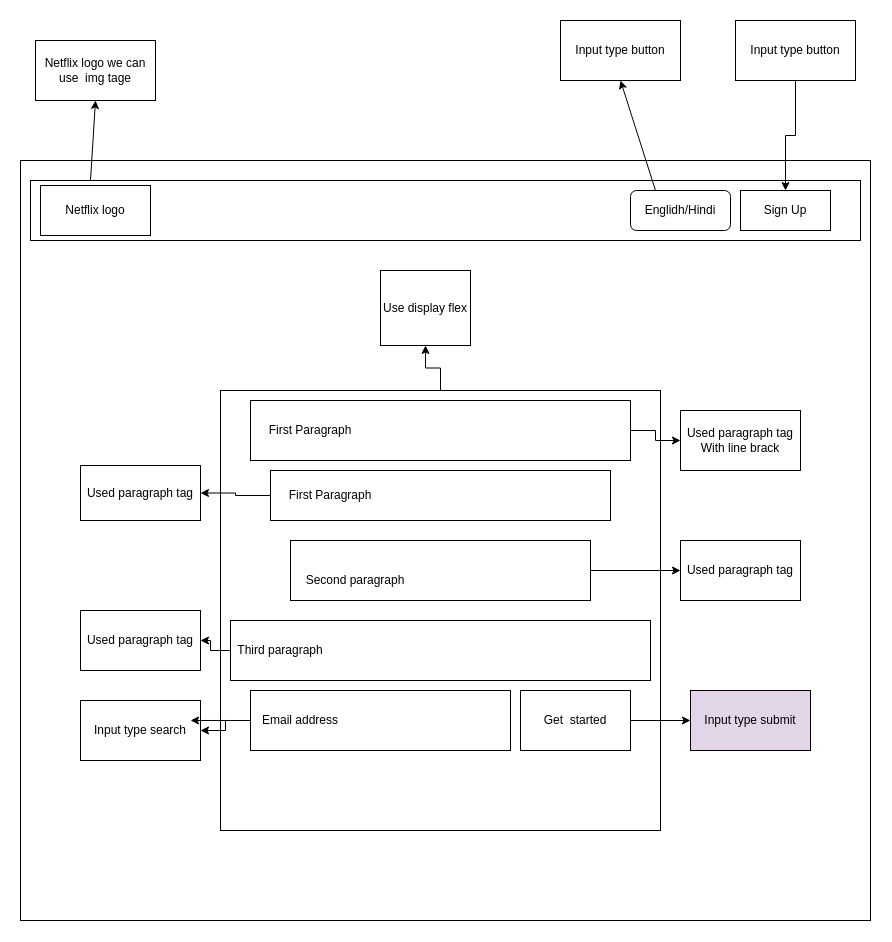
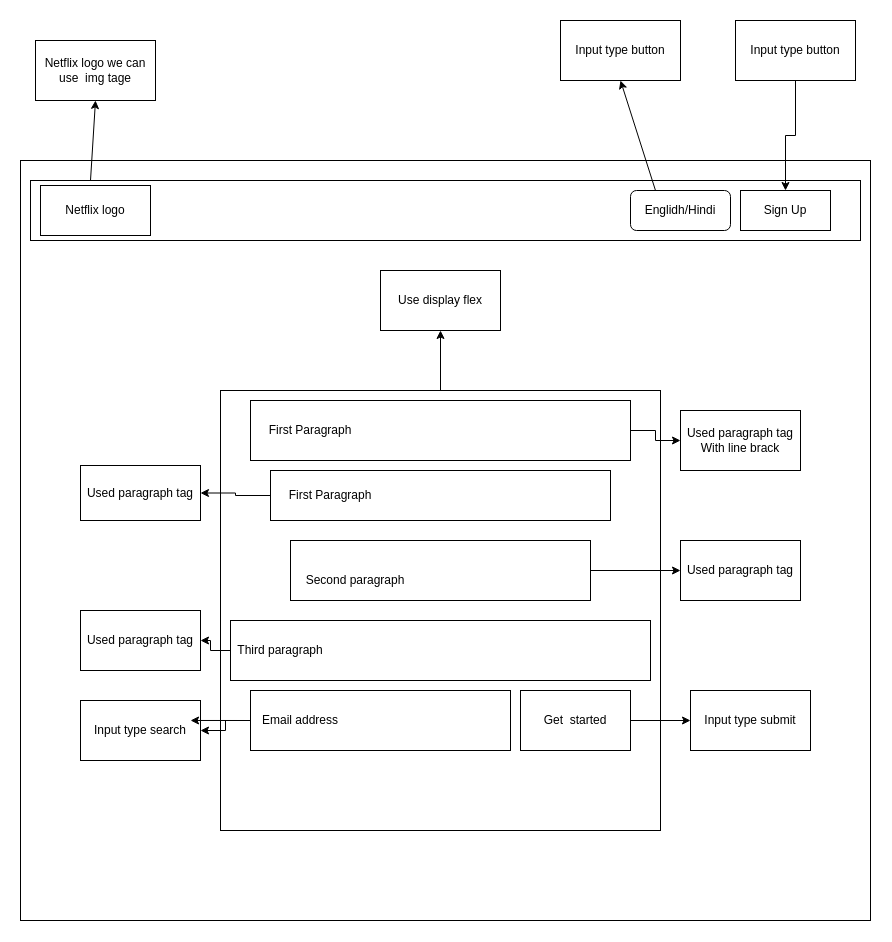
  <mxCell id="0" />
  <mxCell id="1" parent="0" />
  <mxCell id="2" value="" style="rounded=0;whiteSpace=wrap;html=1;" vertex="1" parent="1"><mxGeometry y="160" width="850" height="760" as="geometry" x="20" /></mxCell>
  <mxCell id="3" value="" style="rounded=0;whiteSpace=wrap;html=1;" vertex="1" parent="1"><mxGeometry x="30" y="180" width="830" height="60" as="geometry" /></mxCell>
  <mxCell id="4" value="Englidh/Hindi" style="whiteSpace=wrap;html=1;rounded=1;" vertex="1" parent="1"><mxGeometry x="630" y="190" width="100" height="40" as="geometry" /></mxCell>
  <mxCell id="5" value="Sign Up" style="rounded=0;whiteSpace=wrap;html=1;" vertex="1" parent="1"><mxGeometry x="740" y="190" width="90" height="40" as="geometry" /></mxCell>
  <mxCell id="6" value="Netflix logo" style="rounded=0;whiteSpace=wrap;html=1;" vertex="1" parent="1"><mxGeometry x="40" y="185" width="110" height="50" as="geometry" /></mxCell>
  <mxCell id="7" value="Input type button" style="rounded=0;whiteSpace=wrap;html=1;" vertex="1" parent="1"><mxGeometry x="560" y="20" width="120" height="60" as="geometry" /></mxCell>
  <mxCell id="8" value="" style="edgeStyle=orthogonalEdgeStyle;rounded=0;orthogonalLoop=1;jettySize=auto;html=1;" edge="1" parent="1" source="9" target="5"><mxGeometry relative="1" as="geometry" /></mxCell>
  <mxCell id="9" value="Input type button" style="rounded=0;whiteSpace=wrap;html=1;" vertex="1" parent="1"><mxGeometry x="735" y="20" width="120" height="60" as="geometry" /></mxCell>
  <mxCell id="10" value="" style="endArrow=classic;html=1;entryX=0.5;entryY=1;entryDx=0;entryDy=0;exitX=0.25;exitY=0;exitDx=0;exitDy=0;" edge="1" parent="1" source="4" target="7"><mxGeometry width="50" height="50" relative="1" as="geometry"><mxPoint x="420" y="190" as="sourcePoint" /><mxPoint x="470" y="140" as="targetPoint" /></mxGeometry></mxCell>
  <mxCell id="11" value="Netflix logo we can use&amp;nbsp; img tage" style="rounded=0;whiteSpace=wrap;html=1;" vertex="1" parent="1"><mxGeometry x="35" y="40" width="120" height="60" as="geometry" /></mxCell>
  <mxCell id="12" value="" style="endArrow=classic;html=1;entryX=0.5;entryY=1;entryDx=0;entryDy=0;" edge="1" parent="1" target="11"><mxGeometry width="50" height="50" relative="1" as="geometry"><mxPoint x="90" y="180" as="sourcePoint" /><mxPoint x="140" y="130" as="targetPoint" /></mxGeometry></mxCell>
  <mxCell id="13" value="" style="whiteSpace=wrap;html=1;aspect=fixed;" vertex="1" parent="1"><mxGeometry x="220" y="390" width="440" height="440" as="geometry" /></mxCell>
  <mxCell id="14" value="" style="edgeStyle=orthogonalEdgeStyle;rounded=0;orthogonalLoop=1;jettySize=auto;html=1;" edge="1" parent="1" source="16" target="30"><mxGeometry relative="1" as="geometry" /></mxCell>
  <mxCell id="15" value="" style="edgeStyle=orthogonalEdgeStyle;rounded=0;orthogonalLoop=1;jettySize=auto;html=1;entryX=0.5;entryY=1;entryDx=0;entryDy=0;exitX=0.5;exitY=0;exitDx=0;exitDy=0;" edge="1" parent="1" source="13" target="31"><mxGeometry relative="1" as="geometry"><mxPoint x="439" y="380" as="sourcePoint" /></mxGeometry></mxCell>
  <mxCell id="16" value="" style="rounded=0;whiteSpace=wrap;html=1;" vertex="1" parent="1"><mxGeometry x="250" y="400" width="380" height="60" as="geometry" /></mxCell>
  <mxCell id="17" value="" style="edgeStyle=orthogonalEdgeStyle;rounded=0;orthogonalLoop=1;jettySize=auto;html=1;" edge="1" parent="1" source="18" target="29"><mxGeometry relative="1" as="geometry" /></mxCell>
  <mxCell id="18" value="" style="rounded=0;whiteSpace=wrap;html=1;" vertex="1" parent="1"><mxGeometry x="270" y="470" width="340" height="50" as="geometry" /></mxCell>
  <mxCell id="19" value="" style="edgeStyle=orthogonalEdgeStyle;rounded=0;orthogonalLoop=1;jettySize=auto;html=1;" edge="1" parent="1" source="20" target="28"><mxGeometry relative="1" as="geometry" /></mxCell>
  <mxCell id="20" value="" style="whiteSpace=wrap;html=1;rounded=0;" vertex="1" parent="1"><mxGeometry x="290" y="540" width="300" height="60" as="geometry" /></mxCell>
  <mxCell id="21" value="" style="rounded=0;whiteSpace=wrap;html=1;" vertex="1" parent="1"><mxGeometry x="230" y="620" width="420" height="60" as="geometry" /></mxCell>
  <mxCell id="22" value="" style="edgeStyle=orthogonalEdgeStyle;rounded=0;orthogonalLoop=1;jettySize=auto;html=1;" edge="1" parent="1" source="23" target="25"><mxGeometry relative="1" as="geometry" /></mxCell>
  <mxCell id="23" value="" style="rounded=0;whiteSpace=wrap;html=1;" vertex="1" parent="1"><mxGeometry x="250" y="690" width="260" height="60" as="geometry" /></mxCell>
  <mxCell id="24" value="Get&amp;nbsp; started" style="rounded=0;whiteSpace=wrap;html=1;" vertex="1" parent="1"><mxGeometry x="520" y="690" width="110" height="60" as="geometry" /></mxCell>
  <mxCell id="25" value="Input type search" style="rounded=0;whiteSpace=wrap;html=1;" vertex="1" parent="1"><mxGeometry x="80" y="700" width="120" height="60" as="geometry" /></mxCell>
- <mxCell id="26" value="Input type submit" style="rounded=0;whiteSpace=wrap;html=1;fillColor=#e1d5e7;" vertex="1" parent="1"><mxGeometry x="690" y="690" width="120" height="60" as="geometry" /></mxCell>
+ <mxCell id="26" value="Input type submit" style="rounded=0;whiteSpace=wrap;html=1;" vertex="1" parent="1"><mxGeometry x="690" y="690" width="120" height="60" as="geometry" /></mxCell>
  <mxCell id="27" value="Used paragraph tag" style="rounded=0;whiteSpace=wrap;html=1;" vertex="1" parent="1"><mxGeometry x="80" y="610" width="120" height="60" as="geometry" /></mxCell>
  <mxCell id="28" value="&lt;span&gt;Used paragraph tag&lt;/span&gt;" style="rounded=0;whiteSpace=wrap;html=1;" vertex="1" parent="1"><mxGeometry x="680" y="540" width="120" height="60" as="geometry" /></mxCell>
  <mxCell id="29" value="&lt;span&gt;Used paragraph tag&lt;/span&gt;" style="rounded=0;whiteSpace=wrap;html=1;" vertex="1" parent="1"><mxGeometry x="80" y="465" width="120" height="55" as="geometry" /></mxCell>
  <mxCell id="30" value="&lt;span&gt;Used paragraph tag&lt;br&gt;With line brack&lt;br&gt;&lt;/span&gt;" style="rounded=0;whiteSpace=wrap;html=1;" vertex="1" parent="1"><mxGeometry x="680" y="410" width="120" height="60" as="geometry" /></mxCell>
- <mxCell id="31" value="Use display flex" style="rounded=0;whiteSpace=wrap;html=1;" vertex="1" parent="1"><mxGeometry x="380" y="270" width="90" height="75" as="geometry" /></mxCell>
+ <mxCell id="31" value="Use display flex" style="rounded=0;whiteSpace=wrap;html=1;" vertex="1" parent="1"><mxGeometry x="380" y="270" width="120" height="60" as="geometry" /></mxCell>
  <mxCell id="32" value="" style="endArrow=classic;html=1;entryX=0;entryY=0.5;entryDx=0;entryDy=0;" edge="1" parent="1" target="26"><mxGeometry width="50" height="50" relative="1" as="geometry"><mxPoint x="630" y="720" as="sourcePoint" /><mxPoint x="680" y="670" as="targetPoint" /></mxGeometry></mxCell>
  <mxCell id="33" value="Email address" style="text;html=1;strokeColor=none;fillColor=none;align=center;verticalAlign=middle;whiteSpace=wrap;rounded=0;" vertex="1" parent="1"><mxGeometry x="250" y="710" width="100" height="20" as="geometry" /></mxCell>
  <mxCell id="34" value="" style="edgeStyle=orthogonalEdgeStyle;rounded=0;orthogonalLoop=1;jettySize=auto;html=1;" edge="1" parent="1" source="35" target="27"><mxGeometry relative="1" as="geometry" /></mxCell>
  <mxCell id="35" value="Third paragraph" style="text;html=1;strokeColor=none;fillColor=none;align=center;verticalAlign=middle;whiteSpace=wrap;rounded=0;" vertex="1" parent="1"><mxGeometry x="230" y="640" width="100" height="20" as="geometry" /></mxCell>
  <mxCell id="36" value="Second paragraph" style="text;html=1;strokeColor=none;fillColor=none;align=center;verticalAlign=middle;whiteSpace=wrap;rounded=0;" vertex="1" parent="1"><mxGeometry x="300" y="570" width="110" height="20" as="geometry" /></mxCell>
  <mxCell id="37" value="First Paragraph" style="text;html=1;strokeColor=none;fillColor=none;align=center;verticalAlign=middle;whiteSpace=wrap;rounded=0;" vertex="1" parent="1"><mxGeometry x="280" y="485" width="100" height="20" as="geometry" /></mxCell>
  <mxCell id="38" value="" style="endArrow=classic;html=1;entryX=0.917;entryY=0.333;entryDx=0;entryDy=0;entryPerimeter=0;" edge="1" parent="1" target="25"><mxGeometry width="50" height="50" relative="1" as="geometry"><mxPoint x="250" y="720" as="sourcePoint" /><mxPoint x="300" y="670" as="targetPoint" /></mxGeometry></mxCell>
  <mxCell id="39" value="First Paragraph" style="text;html=1;strokeColor=none;fillColor=none;align=center;verticalAlign=middle;whiteSpace=wrap;rounded=0;" vertex="1" parent="1"><mxGeometry x="260" y="420" width="100" height="20" as="geometry" /></mxCell>
